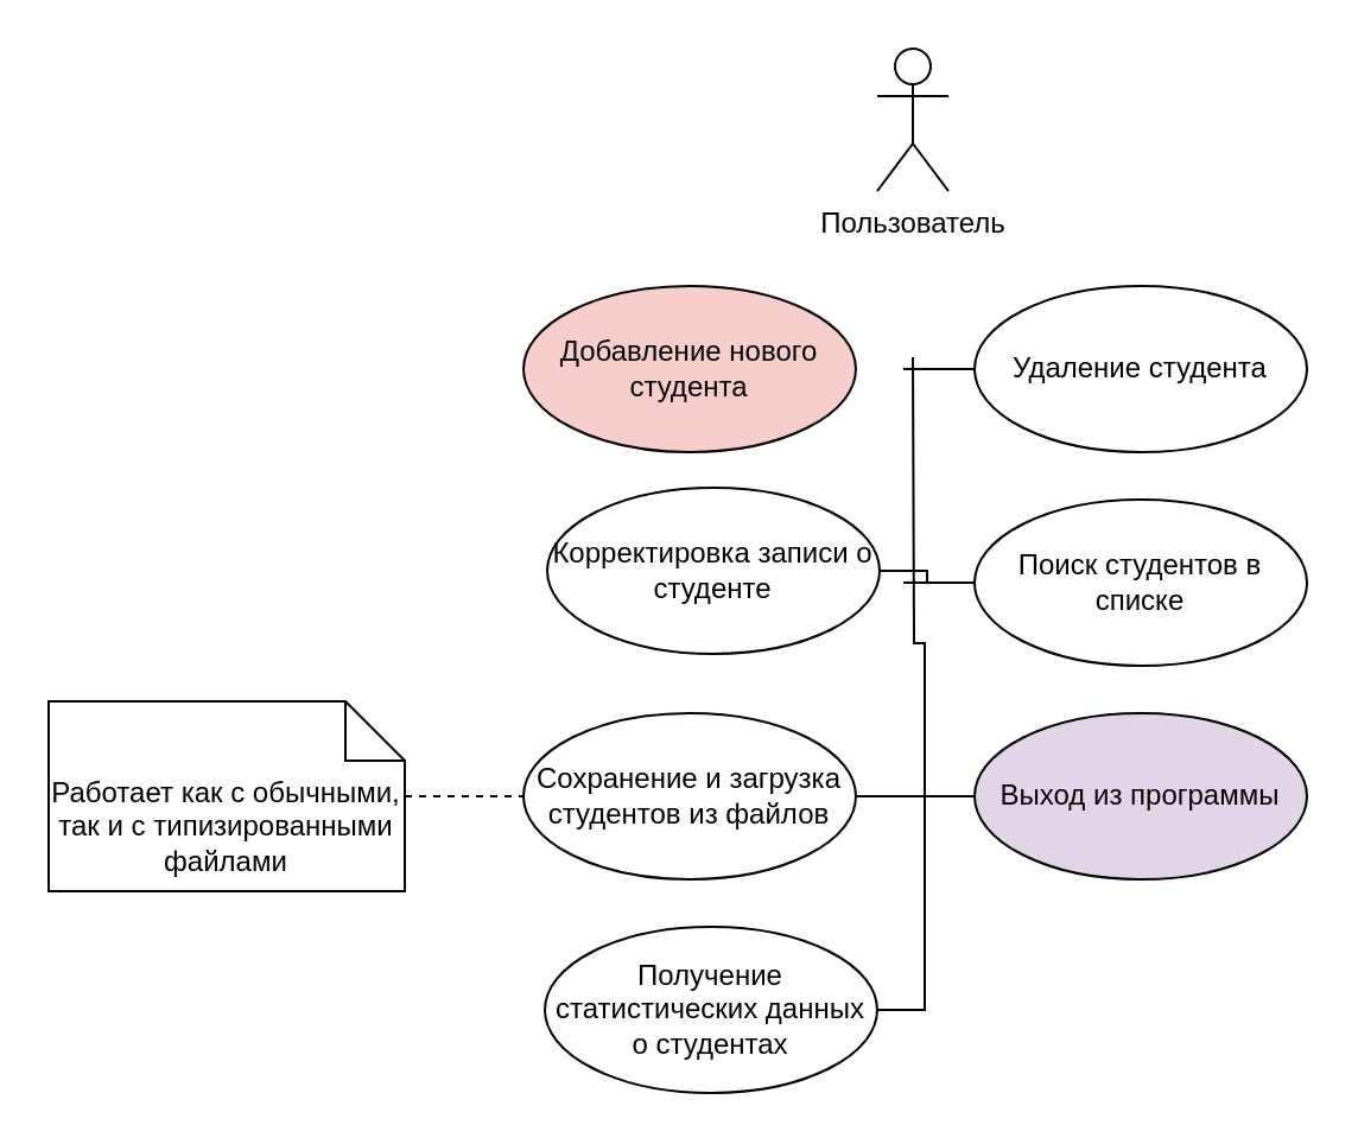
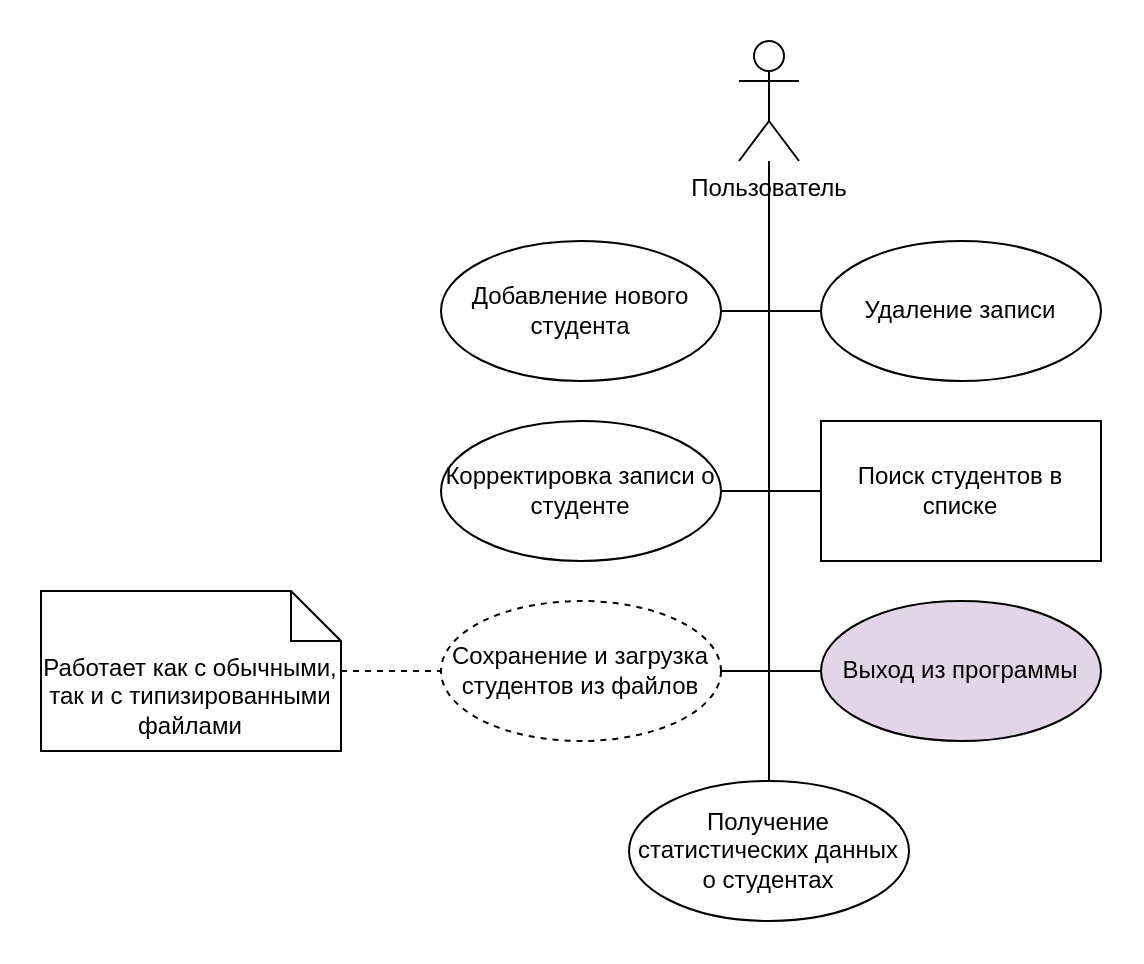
  <mxCell id="0" />
  <mxCell id="1" parent="0" />
  <mxCell id="2" value="Пользователь" style="shape=umlActor;verticalLabelPosition=bottom;verticalAlign=top;html=1;" vertex="1" parent="1"><mxGeometry x="369" y="20" width="30" height="60" as="geometry" /></mxCell>
- <mxCell id="3" value="Добавление нового студента" style="ellipse;whiteSpace=wrap;html=1;fillColor=#f8cecc;" vertex="1" parent="1"><mxGeometry x="220" y="120" width="140" height="70" as="geometry" /></mxCell>
+ <mxCell id="3" value="Добавление нового студента" style="ellipse;whiteSpace=wrap;html=1;" vertex="1" parent="1"><mxGeometry x="220" y="120" width="140" height="70" as="geometry" /></mxCell>
  <mxCell id="4" style="edgeStyle=orthogonalEdgeStyle;rounded=0;orthogonalLoop=1;jettySize=auto;html=1;endArrow=none;endFill=0;" edge="1" parent="1" source="5"><mxGeometry relative="1" as="geometry"><mxPoint x="380" y="155" as="targetPoint" /></mxGeometry></mxCell>
- <mxCell id="5" value="Удаление студента" style="ellipse;whiteSpace=wrap;html=1;" vertex="1" parent="1"><mxGeometry x="410" y="120" width="140" height="70" as="geometry" /></mxCell>
+ <mxCell id="5" value="Удаление записи" style="ellipse;whiteSpace=wrap;html=1;" vertex="1" parent="1"><mxGeometry x="410" y="120" width="140" height="70" as="geometry" /></mxCell>
  <mxCell id="6" style="edgeStyle=orthogonalEdgeStyle;rounded=0;orthogonalLoop=1;jettySize=auto;html=1;endArrow=none;endFill=0;" edge="1" parent="1" source="7"><mxGeometry relative="1" as="geometry"><mxPoint x="390" y="245" as="targetPoint" /></mxGeometry></mxCell>
- <mxCell id="7" value="Корректировка записи о студенте" style="ellipse;whiteSpace=wrap;html=1;" vertex="1" parent="1"><mxGeometry x="230" y="205" width="140" height="70" as="geometry" /></mxCell>
+ <mxCell id="7" value="Корректировка записи о студенте" style="ellipse;whiteSpace=wrap;html=1;" vertex="1" parent="1"><mxGeometry x="220" y="210" width="140" height="70" as="geometry" /></mxCell>
  <mxCell id="8" style="edgeStyle=orthogonalEdgeStyle;rounded=0;orthogonalLoop=1;jettySize=auto;html=1;endArrow=none;endFill=0;" edge="1" parent="1" source="9"><mxGeometry relative="1" as="geometry"><mxPoint x="380" y="245" as="targetPoint" /></mxGeometry></mxCell>
- <mxCell id="9" value="Поиск студентов в списке" style="ellipse;whiteSpace=wrap;html=1;" vertex="1" parent="1"><mxGeometry x="410" y="210" width="140" height="70" as="geometry" /></mxCell>
+ <mxCell id="9" value="Поиск студентов в списке" style="whiteSpace=wrap;html=1;rounded=0;" vertex="1" parent="1"><mxGeometry x="410" y="210" width="140" height="70" as="geometry" /></mxCell>
  <mxCell id="10" style="edgeStyle=orthogonalEdgeStyle;rounded=0;orthogonalLoop=1;jettySize=auto;html=1;endArrow=none;endFill=0;" edge="1" parent="1" source="11"><mxGeometry relative="1" as="geometry"><mxPoint x="390" y="335" as="targetPoint" /></mxGeometry></mxCell>
- <mxCell id="11" value="Сохранение и загрузка студентов из файлов" style="ellipse;whiteSpace=wrap;html=1;" vertex="1" parent="1"><mxGeometry x="220" y="300" width="140" height="70" as="geometry" /></mxCell>
+ <mxCell id="11" value="Сохранение и загрузка студентов из файлов" style="ellipse;whiteSpace=wrap;html=1;dashed=1;" vertex="1" parent="1"><mxGeometry x="220" y="300" width="140" height="70" as="geometry" /></mxCell>
  <mxCell id="12" style="edgeStyle=orthogonalEdgeStyle;rounded=0;orthogonalLoop=1;jettySize=auto;html=1;endArrow=none;endFill=0;" edge="1" parent="1" source="13"><mxGeometry relative="1" as="geometry"><mxPoint x="380" y="335" as="targetPoint" /></mxGeometry></mxCell>
  <mxCell id="13" value="Выход из программы" style="ellipse;whiteSpace=wrap;html=1;fillColor=#e1d5e7;" vertex="1" parent="1"><mxGeometry x="410" y="300" width="140" height="70" as="geometry" /></mxCell>
  <mxCell id="14" style="edgeStyle=orthogonalEdgeStyle;rounded=0;orthogonalLoop=1;jettySize=auto;html=1;endArrow=none;endFill=0;" edge="1" parent="1" source="15"><mxGeometry relative="1" as="geometry"><mxPoint x="384" y="150" as="targetPoint" /></mxGeometry></mxCell>
- <mxCell id="15" value="Получение статистических данных о студентах" style="ellipse;whiteSpace=wrap;html=1;" vertex="1" parent="1"><mxGeometry x="229" y="390" width="140" height="70" as="geometry" /></mxCell>
+ <mxCell id="15" value="Получение статистических данных о студентах" style="ellipse;whiteSpace=wrap;html=1;" vertex="1" parent="1"><mxGeometry x="314" y="390" width="140" height="70" as="geometry" /></mxCell>
+ <mxCell id="16" style="edgeStyle=orthogonalEdgeStyle;rounded=0;orthogonalLoop=1;jettySize=auto;html=1;entryX=1;entryY=0.5;entryDx=0;entryDy=0;endArrow=none;endFill=0;" edge="1" parent="1" source="2" target="3"><mxGeometry relative="1" as="geometry"><Array as="points"><mxPoint x="384" y="155" /></Array></mxGeometry></mxCell>
  <mxCell id="17" style="edgeStyle=orthogonalEdgeStyle;rounded=0;orthogonalLoop=1;jettySize=auto;html=1;entryX=0;entryY=0.5;entryDx=0;entryDy=0;endArrow=none;endFill=0;dashed=1;" edge="1" parent="1" source="18" target="11"><mxGeometry relative="1" as="geometry" /></mxCell>
  <mxCell id="18" value="Работает как с обычными, так и с типизированными файлами" style="shape=note2;boundedLbl=1;whiteSpace=wrap;html=1;size=25;verticalAlign=top;align=center;" vertex="1" parent="1"><mxGeometry x="20" y="295" width="150" height="80" as="geometry" /></mxCell>
